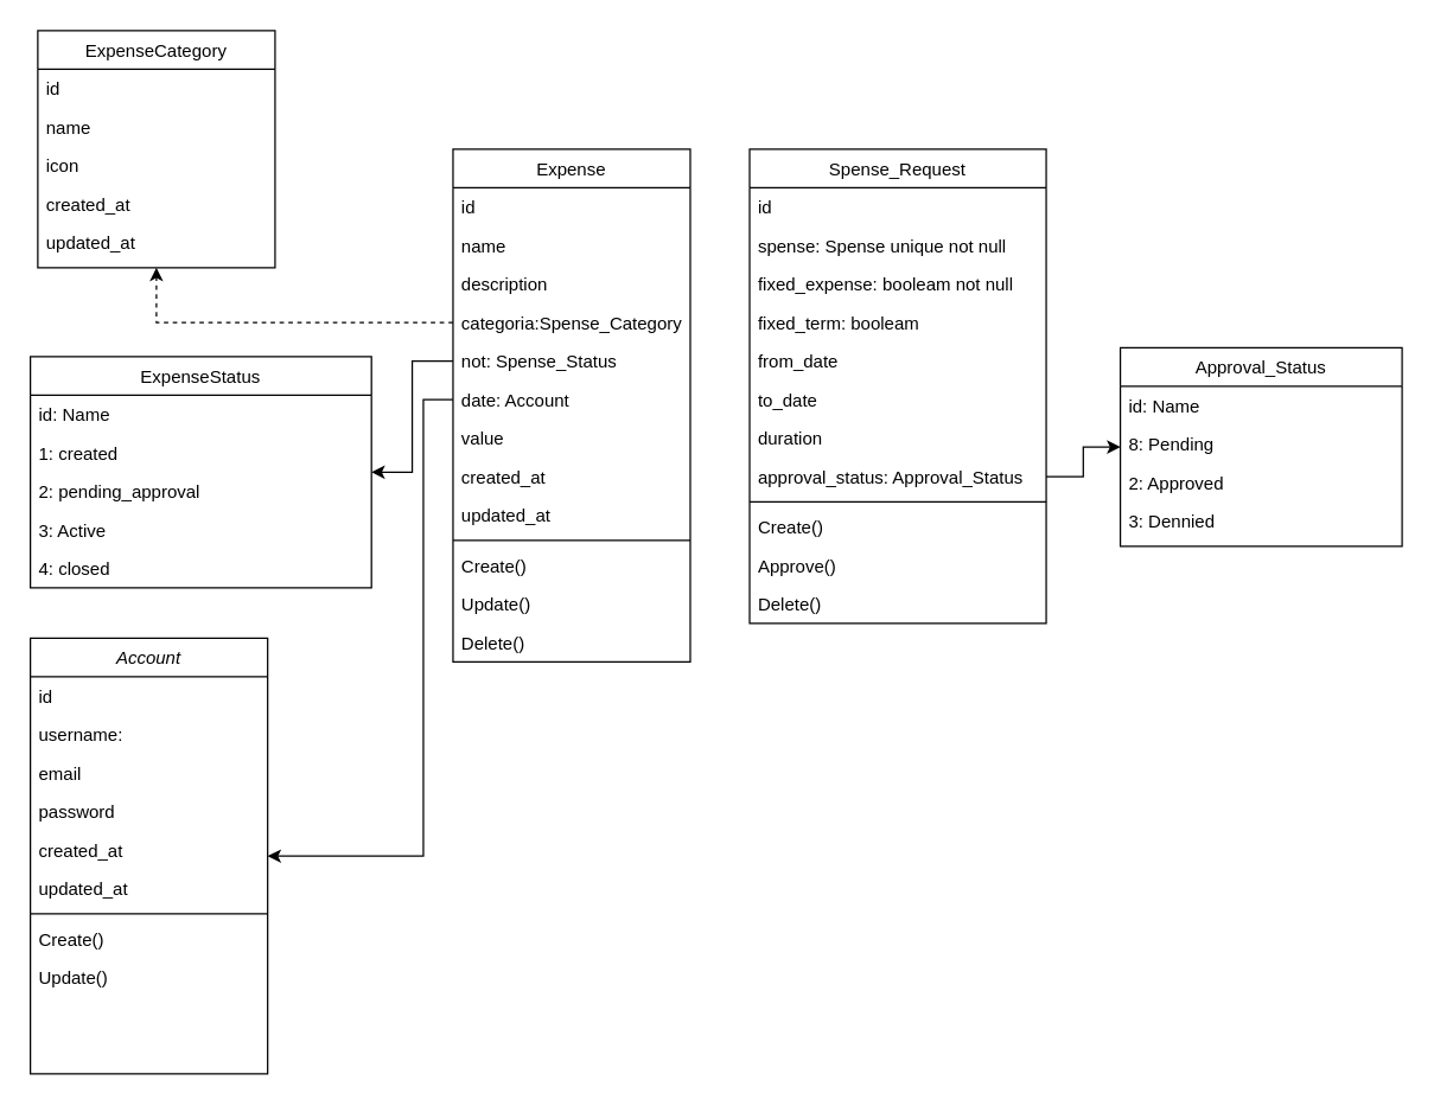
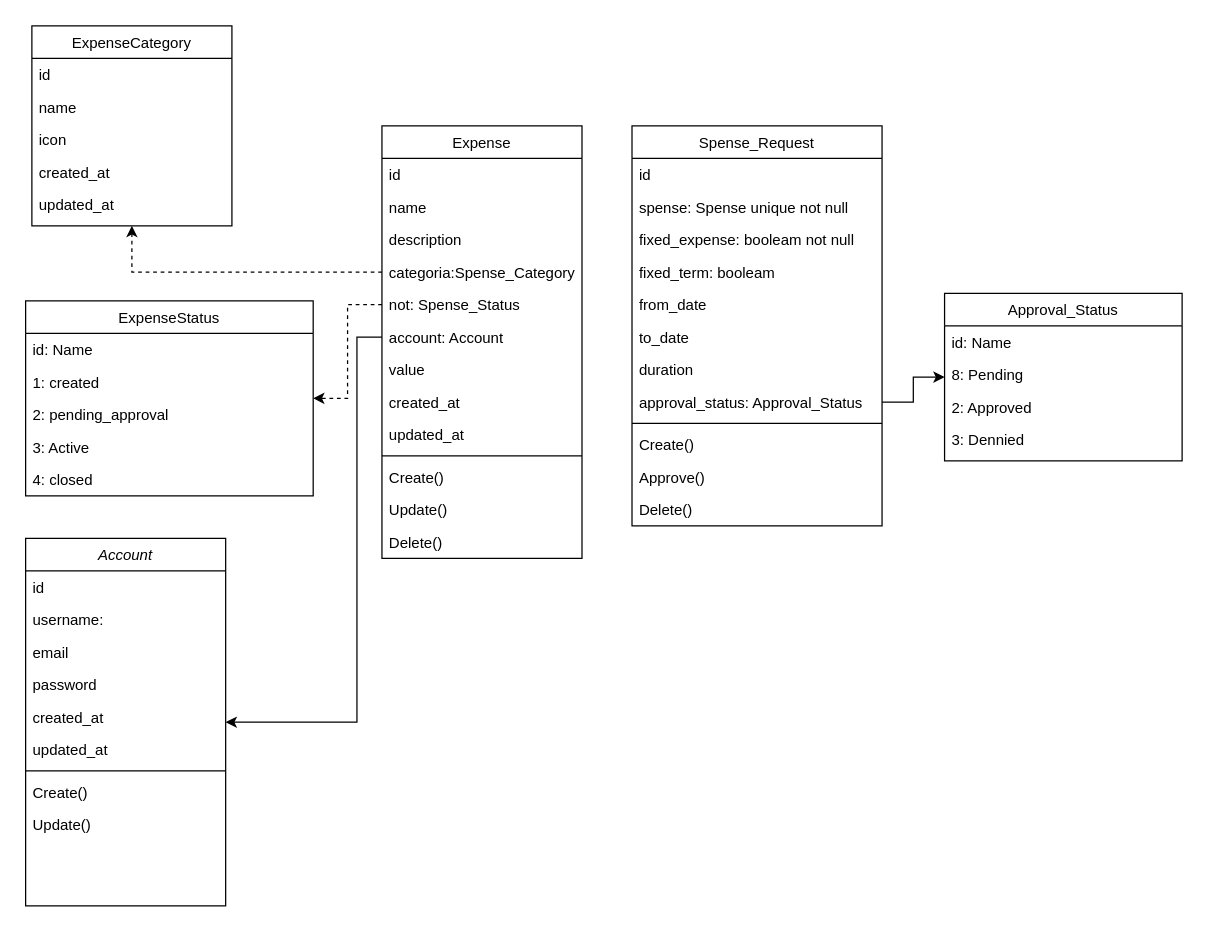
  <mxCell id="0" />
  <mxCell id="1" parent="0" />
  <mxCell id="2" value="Account" style="swimlane;fontStyle=2;align=center;verticalAlign=top;childLayout=stackLayout;horizontal=1;startSize=26;horizontalStack=0;resizeParent=1;resizeLast=0;collapsible=1;marginBottom=0;rounded=0;shadow=0;strokeWidth=1;" parent="1" vertex="1"><mxGeometry x="20" y="430" width="160" height="294" as="geometry"><mxRectangle x="70" y="480" width="160" height="26" as="alternateBounds" /></mxGeometry></mxCell>
  <mxCell id="3" value="id" style="text;align=left;verticalAlign=top;spacingLeft=4;spacingRight=4;overflow=hidden;rotatable=0;points=[[0,0.5],[1,0.5]];portConstraint=eastwest;" parent="2" vertex="1"><mxGeometry y="26" width="160" height="26" as="geometry" /></mxCell>
  <mxCell id="4" value="username:" style="text;align=left;verticalAlign=top;spacingLeft=4;spacingRight=4;overflow=hidden;rotatable=0;points=[[0,0.5],[1,0.5]];portConstraint=eastwest;rounded=0;shadow=0;html=0;" parent="2" vertex="1"><mxGeometry y="52" width="160" height="26" as="geometry" /></mxCell>
  <mxCell id="5" value="email" style="text;align=left;verticalAlign=top;spacingLeft=4;spacingRight=4;overflow=hidden;rotatable=0;points=[[0,0.5],[1,0.5]];portConstraint=eastwest;rounded=0;shadow=0;html=0;" parent="2" vertex="1"><mxGeometry y="78" width="160" height="26" as="geometry" /></mxCell>
  <mxCell id="6" value="password" style="text;align=left;verticalAlign=top;spacingLeft=4;spacingRight=4;overflow=hidden;rotatable=0;points=[[0,0.5],[1,0.5]];portConstraint=eastwest;" parent="2" vertex="1"><mxGeometry y="104" width="160" height="26" as="geometry" /></mxCell>
  <mxCell id="7" value="created_at" style="text;align=left;verticalAlign=top;spacingLeft=4;spacingRight=4;overflow=hidden;rotatable=0;points=[[0,0.5],[1,0.5]];portConstraint=eastwest;" parent="2" vertex="1"><mxGeometry y="130" width="160" height="26" as="geometry" /></mxCell>
  <mxCell id="8" value="updated_at" style="text;align=left;verticalAlign=top;spacingLeft=4;spacingRight=4;overflow=hidden;rotatable=0;points=[[0,0.5],[1,0.5]];portConstraint=eastwest;" parent="2" vertex="1"><mxGeometry y="156" width="160" height="26" as="geometry" /></mxCell>
  <mxCell id="9" value="" style="line;html=1;strokeWidth=1;align=left;verticalAlign=middle;spacingTop=-1;spacingLeft=3;spacingRight=3;rotatable=0;labelPosition=right;points=[];portConstraint=eastwest;" parent="2" vertex="1"><mxGeometry y="182" width="160" height="8" as="geometry" /></mxCell>
  <mxCell id="10" value="Create()" style="text;align=left;verticalAlign=top;spacingLeft=4;spacingRight=4;overflow=hidden;rotatable=0;points=[[0,0.5],[1,0.5]];portConstraint=eastwest;" parent="2" vertex="1"><mxGeometry y="190" width="160" height="26" as="geometry" /></mxCell>
  <mxCell id="11" value="Update()" style="text;align=left;verticalAlign=top;spacingLeft=4;spacingRight=4;overflow=hidden;rotatable=0;points=[[0,0.5],[1,0.5]];portConstraint=eastwest;rounded=0;shadow=0;html=0;" parent="2" vertex="1"><mxGeometry y="216" width="160" height="26" as="geometry" /></mxCell>
  <mxCell id="12" value="Expense" style="swimlane;fontStyle=0;align=center;verticalAlign=top;childLayout=stackLayout;horizontal=1;startSize=26;horizontalStack=0;resizeParent=1;resizeLast=0;collapsible=1;marginBottom=0;rounded=0;shadow=0;strokeWidth=1;" parent="1" vertex="1"><mxGeometry x="305" y="100" width="160" height="346" as="geometry"><mxRectangle x="550" y="140" width="160" height="26" as="alternateBounds" /></mxGeometry></mxCell>
  <mxCell id="13" value="id" style="text;align=left;verticalAlign=top;spacingLeft=4;spacingRight=4;overflow=hidden;rotatable=0;points=[[0,0.5],[1,0.5]];portConstraint=eastwest;" parent="12" vertex="1"><mxGeometry y="26" width="160" height="26" as="geometry" /></mxCell>
  <mxCell id="14" value="name" style="text;align=left;verticalAlign=top;spacingLeft=4;spacingRight=4;overflow=hidden;rotatable=0;points=[[0,0.5],[1,0.5]];portConstraint=eastwest;rounded=0;shadow=0;html=0;" parent="12" vertex="1"><mxGeometry y="52" width="160" height="26" as="geometry" /></mxCell>
  <mxCell id="15" value="description" style="text;align=left;verticalAlign=top;spacingLeft=4;spacingRight=4;overflow=hidden;rotatable=0;points=[[0,0.5],[1,0.5]];portConstraint=eastwest;rounded=0;shadow=0;html=0;" vertex="1" parent="12"><mxGeometry y="78" width="160" height="26" as="geometry" /></mxCell>
  <mxCell id="16" value="categoria:Spense_Category" style="text;align=left;verticalAlign=top;spacingLeft=4;spacingRight=4;overflow=hidden;rotatable=0;points=[[0,0.5],[1,0.5]];portConstraint=eastwest;rounded=0;shadow=0;html=0;" parent="12" vertex="1"><mxGeometry y="104" width="160" height="26" as="geometry" /></mxCell>
  <mxCell id="17" value="not: Spense_Status" style="text;align=left;verticalAlign=top;spacingLeft=4;spacingRight=4;overflow=hidden;rotatable=0;points=[[0,0.5],[1,0.5]];portConstraint=eastwest;" vertex="1" parent="12"><mxGeometry y="130" width="160" height="26" as="geometry" /></mxCell>
- <mxCell id="18" value="date: Account" style="text;align=left;verticalAlign=top;spacingLeft=4;spacingRight=4;overflow=hidden;rotatable=0;points=[[0,0.5],[1,0.5]];portConstraint=eastwest;" parent="12" vertex="1"><mxGeometry y="156" width="160" height="26" as="geometry" /></mxCell>
+ <mxCell id="18" value="account: Account" style="text;align=left;verticalAlign=top;spacingLeft=4;spacingRight=4;overflow=hidden;rotatable=0;points=[[0,0.5],[1,0.5]];portConstraint=eastwest;" parent="12" vertex="1"><mxGeometry y="156" width="160" height="26" as="geometry" /></mxCell>
  <mxCell id="19" value="value" style="text;align=left;verticalAlign=top;spacingLeft=4;spacingRight=4;overflow=hidden;rotatable=0;points=[[0,0.5],[1,0.5]];portConstraint=eastwest;rounded=0;shadow=0;html=0;" parent="12" vertex="1"><mxGeometry y="182" width="160" height="26" as="geometry" /></mxCell>
  <mxCell id="20" value="created_at" style="text;align=left;verticalAlign=top;spacingLeft=4;spacingRight=4;overflow=hidden;rotatable=0;points=[[0,0.5],[1,0.5]];portConstraint=eastwest;" parent="12" vertex="1"><mxGeometry y="208" width="160" height="26" as="geometry" /></mxCell>
  <mxCell id="21" value="updated_at" style="text;align=left;verticalAlign=top;spacingLeft=4;spacingRight=4;overflow=hidden;rotatable=0;points=[[0,0.5],[1,0.5]];portConstraint=eastwest;" parent="12" vertex="1"><mxGeometry y="234" width="160" height="26" as="geometry" /></mxCell>
  <mxCell id="22" value="" style="line;html=1;strokeWidth=1;align=left;verticalAlign=middle;spacingTop=-1;spacingLeft=3;spacingRight=3;rotatable=0;labelPosition=right;points=[];portConstraint=eastwest;" parent="12" vertex="1"><mxGeometry y="260" width="160" height="8" as="geometry" /></mxCell>
  <mxCell id="23" value="Create()" style="text;align=left;verticalAlign=top;spacingLeft=4;spacingRight=4;overflow=hidden;rotatable=0;points=[[0,0.5],[1,0.5]];portConstraint=eastwest;" parent="12" vertex="1"><mxGeometry y="268" width="160" height="26" as="geometry" /></mxCell>
  <mxCell id="24" value="Update()" style="text;align=left;verticalAlign=top;spacingLeft=4;spacingRight=4;overflow=hidden;rotatable=0;points=[[0,0.5],[1,0.5]];portConstraint=eastwest;rounded=0;shadow=0;html=0;" parent="12" vertex="1"><mxGeometry y="294" width="160" height="26" as="geometry" /></mxCell>
  <mxCell id="25" value="Delete()" style="text;align=left;verticalAlign=top;spacingLeft=4;spacingRight=4;overflow=hidden;rotatable=0;points=[[0,0.5],[1,0.5]];portConstraint=eastwest;rounded=0;shadow=0;html=0;" vertex="1" parent="12"><mxGeometry y="320" width="160" height="26" as="geometry" /></mxCell>
  <mxCell id="26" value="ExpenseCategory" style="swimlane;fontStyle=0;align=center;verticalAlign=top;childLayout=stackLayout;horizontal=1;startSize=26;horizontalStack=0;resizeParent=1;resizeLast=0;collapsible=1;marginBottom=0;rounded=0;shadow=0;strokeWidth=1;" parent="1" vertex="1"><mxGeometry x="25" y="20" width="160" height="160" as="geometry"><mxRectangle x="550" y="140" width="160" height="26" as="alternateBounds" /></mxGeometry></mxCell>
  <mxCell id="27" value="id" style="text;align=left;verticalAlign=top;spacingLeft=4;spacingRight=4;overflow=hidden;rotatable=0;points=[[0,0.5],[1,0.5]];portConstraint=eastwest;" vertex="1" parent="26"><mxGeometry y="26" width="160" height="26" as="geometry" /></mxCell>
  <mxCell id="28" value="name" style="text;align=left;verticalAlign=top;spacingLeft=4;spacingRight=4;overflow=hidden;rotatable=0;points=[[0,0.5],[1,0.5]];portConstraint=eastwest;" vertex="1" parent="26"><mxGeometry y="52" width="160" height="26" as="geometry" /></mxCell>
  <mxCell id="29" value="icon" style="text;align=left;verticalAlign=top;spacingLeft=4;spacingRight=4;overflow=hidden;rotatable=0;points=[[0,0.5],[1,0.5]];portConstraint=eastwest;" vertex="1" parent="26"><mxGeometry y="78" width="160" height="26" as="geometry" /></mxCell>
  <mxCell id="30" value="created_at" style="text;align=left;verticalAlign=top;spacingLeft=4;spacingRight=4;overflow=hidden;rotatable=0;points=[[0,0.5],[1,0.5]];portConstraint=eastwest;" vertex="1" parent="26"><mxGeometry y="104" width="160" height="26" as="geometry" /></mxCell>
  <mxCell id="31" value="updated_at" style="text;align=left;verticalAlign=top;spacingLeft=4;spacingRight=4;overflow=hidden;rotatable=0;points=[[0,0.5],[1,0.5]];portConstraint=eastwest;" vertex="1" parent="26"><mxGeometry y="130" width="160" height="26" as="geometry" /></mxCell>
  <mxCell id="32" style="edgeStyle=orthogonalEdgeStyle;rounded=0;orthogonalLoop=1;jettySize=auto;html=1;exitX=0;exitY=0.5;exitDx=0;exitDy=0;dashed=1;" parent="1" source="16" target="26" edge="1"><mxGeometry relative="1" as="geometry"><mxPoint x="345" y="-90" as="targetPoint" /></mxGeometry></mxCell>
  <mxCell id="33" value="ExpenseStatus" style="swimlane;fontStyle=0;align=center;verticalAlign=top;childLayout=stackLayout;horizontal=1;startSize=26;horizontalStack=0;resizeParent=1;resizeLast=0;collapsible=1;marginBottom=0;rounded=0;shadow=0;strokeWidth=1;" parent="1" vertex="1"><mxGeometry x="20" y="240" width="230" height="156" as="geometry"><mxRectangle x="550" y="140" width="160" height="26" as="alternateBounds" /></mxGeometry></mxCell>
  <mxCell id="34" value="id: Name" style="text;align=left;verticalAlign=top;spacingLeft=4;spacingRight=4;overflow=hidden;rotatable=0;points=[[0,0.5],[1,0.5]];portConstraint=eastwest;" vertex="1" parent="33"><mxGeometry y="26" width="230" height="26" as="geometry" /></mxCell>
  <mxCell id="35" value="1: created" style="text;align=left;verticalAlign=top;spacingLeft=4;spacingRight=4;overflow=hidden;rotatable=0;points=[[0,0.5],[1,0.5]];portConstraint=eastwest;" parent="33" vertex="1"><mxGeometry y="52" width="230" height="26" as="geometry" /></mxCell>
  <mxCell id="36" value="2: pending_approval" style="text;align=left;verticalAlign=top;spacingLeft=4;spacingRight=4;overflow=hidden;rotatable=0;points=[[0,0.5],[1,0.5]];portConstraint=eastwest;" vertex="1" parent="33"><mxGeometry y="78" width="230" height="26" as="geometry" /></mxCell>
  <mxCell id="37" value="3: Active" style="text;align=left;verticalAlign=top;spacingLeft=4;spacingRight=4;overflow=hidden;rotatable=0;points=[[0,0.5],[1,0.5]];portConstraint=eastwest;" vertex="1" parent="33"><mxGeometry y="104" width="230" height="26" as="geometry" /></mxCell>
  <mxCell id="38" value="4: closed" style="text;align=left;verticalAlign=top;spacingLeft=4;spacingRight=4;overflow=hidden;rotatable=0;points=[[0,0.5],[1,0.5]];portConstraint=eastwest;" vertex="1" parent="33"><mxGeometry y="130" width="230" height="26" as="geometry" /></mxCell>
  <mxCell id="39" value="Spense_Request" style="swimlane;fontStyle=0;align=center;verticalAlign=top;childLayout=stackLayout;horizontal=1;startSize=26;horizontalStack=0;resizeParent=1;resizeLast=0;collapsible=1;marginBottom=0;rounded=0;shadow=0;strokeWidth=1;" parent="1" vertex="1"><mxGeometry x="505" y="100" width="200" height="320" as="geometry"><mxRectangle x="550" y="140" width="160" height="26" as="alternateBounds" /></mxGeometry></mxCell>
  <mxCell id="40" value="id" style="text;align=left;verticalAlign=top;spacingLeft=4;spacingRight=4;overflow=hidden;rotatable=0;points=[[0,0.5],[1,0.5]];portConstraint=eastwest;" parent="39" vertex="1"><mxGeometry y="26" width="200" height="26" as="geometry" /></mxCell>
  <mxCell id="41" value="spense: Spense unique not null" style="text;align=left;verticalAlign=top;spacingLeft=4;spacingRight=4;overflow=hidden;rotatable=0;points=[[0,0.5],[1,0.5]];portConstraint=eastwest;" parent="39" vertex="1"><mxGeometry y="52" width="200" height="26" as="geometry" /></mxCell>
  <mxCell id="42" value="fixed_expense: booleam not null" style="text;align=left;verticalAlign=top;spacingLeft=4;spacingRight=4;overflow=hidden;rotatable=0;points=[[0,0.5],[1,0.5]];portConstraint=eastwest;" vertex="1" parent="39"><mxGeometry y="78" width="200" height="26" as="geometry" /></mxCell>
  <mxCell id="43" value="fixed_term: booleam" style="text;align=left;verticalAlign=top;spacingLeft=4;spacingRight=4;overflow=hidden;rotatable=0;points=[[0,0.5],[1,0.5]];portConstraint=eastwest;" vertex="1" parent="39"><mxGeometry y="104" width="200" height="26" as="geometry" /></mxCell>
  <mxCell id="44" value="from_date" style="text;align=left;verticalAlign=top;spacingLeft=4;spacingRight=4;overflow=hidden;rotatable=0;points=[[0,0.5],[1,0.5]];portConstraint=eastwest;" vertex="1" parent="39"><mxGeometry y="130" width="200" height="26" as="geometry" /></mxCell>
  <mxCell id="45" value="to_date" style="text;align=left;verticalAlign=top;spacingLeft=4;spacingRight=4;overflow=hidden;rotatable=0;points=[[0,0.5],[1,0.5]];portConstraint=eastwest;" vertex="1" parent="39"><mxGeometry y="156" width="200" height="26" as="geometry" /></mxCell>
  <mxCell id="46" value="duration" style="text;align=left;verticalAlign=top;spacingLeft=4;spacingRight=4;overflow=hidden;rotatable=0;points=[[0,0.5],[1,0.5]];portConstraint=eastwest;" vertex="1" parent="39"><mxGeometry y="182" width="200" height="26" as="geometry" /></mxCell>
  <mxCell id="47" value="approval_status: Approval_Status" style="text;align=left;verticalAlign=top;spacingLeft=4;spacingRight=4;overflow=hidden;rotatable=0;points=[[0,0.5],[1,0.5]];portConstraint=eastwest;" vertex="1" parent="39"><mxGeometry y="208" width="200" height="26" as="geometry" /></mxCell>
  <mxCell id="48" value="" style="line;html=1;strokeWidth=1;align=left;verticalAlign=middle;spacingTop=-1;spacingLeft=3;spacingRight=3;rotatable=0;labelPosition=right;points=[];portConstraint=eastwest;" vertex="1" parent="39"><mxGeometry y="234" width="200" height="8" as="geometry" /></mxCell>
  <mxCell id="49" value="Create()" style="text;align=left;verticalAlign=top;spacingLeft=4;spacingRight=4;overflow=hidden;rotatable=0;points=[[0,0.5],[1,0.5]];portConstraint=eastwest;" vertex="1" parent="39"><mxGeometry y="242" width="200" height="26" as="geometry" /></mxCell>
  <mxCell id="50" value="Approve()" style="text;align=left;verticalAlign=top;spacingLeft=4;spacingRight=4;overflow=hidden;rotatable=0;points=[[0,0.5],[1,0.5]];portConstraint=eastwest;rounded=0;shadow=0;html=0;" vertex="1" parent="39"><mxGeometry y="268" width="200" height="26" as="geometry" /></mxCell>
  <mxCell id="51" value="Delete()" style="text;align=left;verticalAlign=top;spacingLeft=4;spacingRight=4;overflow=hidden;rotatable=0;points=[[0,0.5],[1,0.5]];portConstraint=eastwest;rounded=0;shadow=0;html=0;" vertex="1" parent="39"><mxGeometry y="294" width="200" height="26" as="geometry" /></mxCell>
- <mxCell id="52" style="edgeStyle=orthogonalEdgeStyle;rounded=0;orthogonalLoop=1;jettySize=auto;html=1;" edge="1" parent="1" source="17" target="33"><mxGeometry relative="1" as="geometry" /></mxCell>
+ <mxCell id="52" style="edgeStyle=orthogonalEdgeStyle;rounded=0;orthogonalLoop=1;jettySize=auto;html=1;dashed=1;" edge="1" parent="1" source="17" target="33"><mxGeometry relative="1" as="geometry" /></mxCell>
  <mxCell id="53" value="Approval_Status" style="swimlane;fontStyle=0;align=center;verticalAlign=top;childLayout=stackLayout;horizontal=1;startSize=26;horizontalStack=0;resizeParent=1;resizeLast=0;collapsible=1;marginBottom=0;rounded=0;shadow=0;strokeWidth=1;" vertex="1" parent="1"><mxGeometry x="755" y="234" width="190" height="134" as="geometry"><mxRectangle x="550" y="140" width="160" height="26" as="alternateBounds" /></mxGeometry></mxCell>
  <mxCell id="54" value="id: Name" style="text;align=left;verticalAlign=top;spacingLeft=4;spacingRight=4;overflow=hidden;rotatable=0;points=[[0,0.5],[1,0.5]];portConstraint=eastwest;" vertex="1" parent="53"><mxGeometry y="26" width="190" height="26" as="geometry" /></mxCell>
  <mxCell id="55" value="8: Pending" style="text;align=left;verticalAlign=top;spacingLeft=4;spacingRight=4;overflow=hidden;rotatable=0;points=[[0,0.5],[1,0.5]];portConstraint=eastwest;" vertex="1" parent="53"><mxGeometry y="52" width="190" height="26" as="geometry" /></mxCell>
  <mxCell id="56" value="2: Approved" style="text;align=left;verticalAlign=top;spacingLeft=4;spacingRight=4;overflow=hidden;rotatable=0;points=[[0,0.5],[1,0.5]];portConstraint=eastwest;" vertex="1" parent="53"><mxGeometry y="78" width="190" height="26" as="geometry" /></mxCell>
  <mxCell id="57" value="3: Dennied" style="text;align=left;verticalAlign=top;spacingLeft=4;spacingRight=4;overflow=hidden;rotatable=0;points=[[0,0.5],[1,0.5]];portConstraint=eastwest;" vertex="1" parent="53"><mxGeometry y="104" width="190" height="26" as="geometry" /></mxCell>
  <mxCell id="58" style="edgeStyle=orthogonalEdgeStyle;rounded=0;orthogonalLoop=1;jettySize=auto;html=1;" edge="1" parent="1" source="47" target="53"><mxGeometry relative="1" as="geometry" /></mxCell>
  <mxCell id="59" style="edgeStyle=orthogonalEdgeStyle;rounded=0;orthogonalLoop=1;jettySize=auto;html=1;" edge="1" parent="1" source="18" target="2"><mxGeometry relative="1" as="geometry"><Array as="points"><mxPoint x="285" y="269" /><mxPoint x="285" y="577" /></Array></mxGeometry></mxCell>
